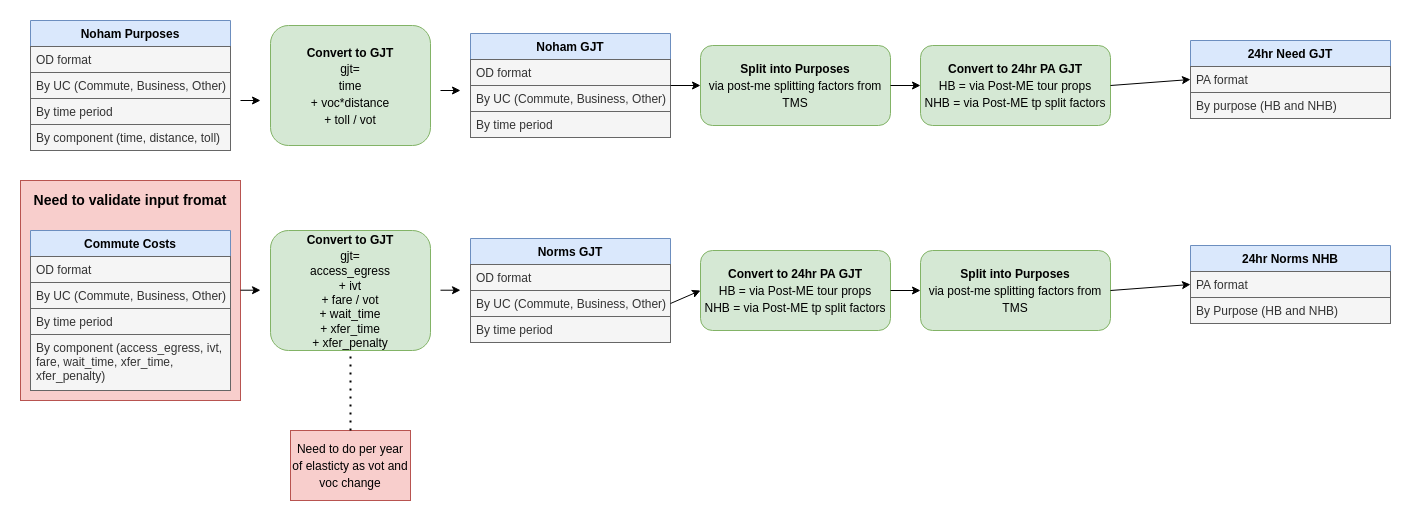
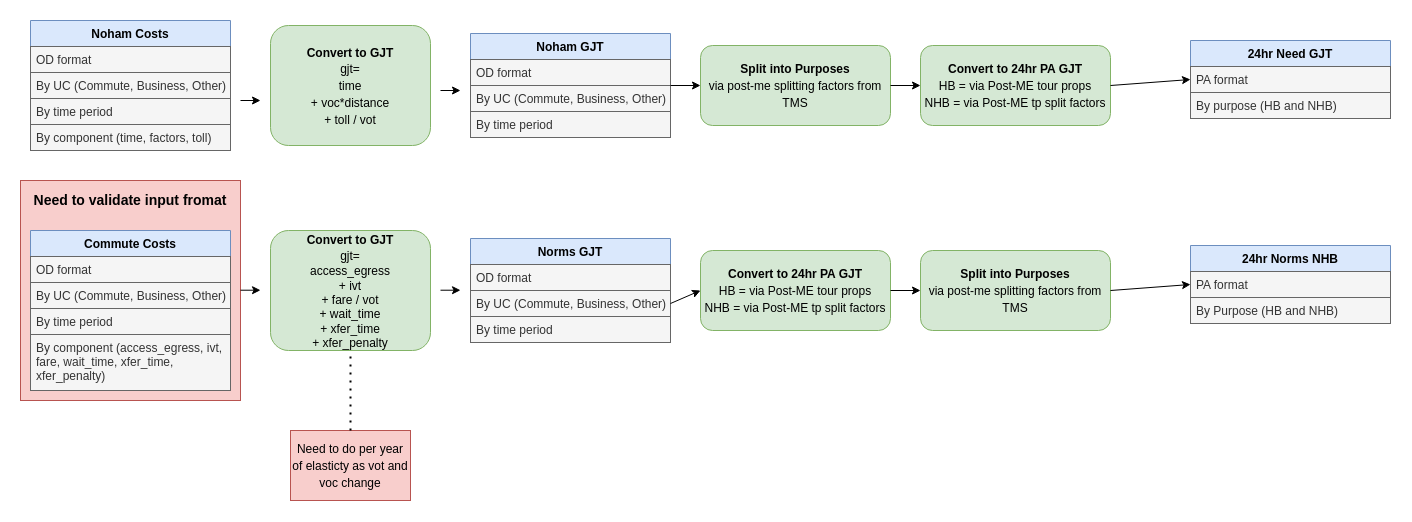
  <mxCell id="0" />
  <mxCell id="1" parent="0" />
  <mxCell id="2" value="" style="rounded=0;whiteSpace=wrap;html=1;fillColor=#f8cecc;strokeColor=#b85450;" vertex="1" parent="1"><mxGeometry x="20" y="180" width="220" height="220" as="geometry" /></mxCell>
- <mxCell id="3" value="Noham Purposes" style="swimlane;fontStyle=1;childLayout=stackLayout;horizontal=1;startSize=26;fillColor=#dae8fc;horizontalStack=0;resizeParent=1;resizeParentMax=0;resizeLast=0;collapsible=1;marginBottom=0;strokeColor=#6c8ebf;" vertex="1" parent="1"><mxGeometry x="30" y="20" width="200" height="130" as="geometry" /></mxCell>
+ <mxCell id="3" value="Noham Costs" style="swimlane;fontStyle=1;childLayout=stackLayout;horizontal=1;startSize=26;fillColor=#dae8fc;horizontalStack=0;resizeParent=1;resizeParentMax=0;resizeLast=0;collapsible=1;marginBottom=0;strokeColor=#6c8ebf;" vertex="1" parent="1"><mxGeometry x="30" y="20" width="200" height="130" as="geometry" /></mxCell>
  <mxCell id="4" value="OD format" style="text;strokeColor=#666666;fillColor=#f5f5f5;align=left;verticalAlign=top;spacingLeft=4;spacingRight=4;overflow=hidden;rotatable=0;points=[[0,0.5],[1,0.5]];portConstraint=eastwest;fontColor=#333333;" vertex="1" parent="3"><mxGeometry y="26" width="200" height="26" as="geometry" /></mxCell>
  <mxCell id="5" value="By UC (Commute, Business, Other)&#10;" style="text;strokeColor=#666666;fillColor=#f5f5f5;align=left;verticalAlign=top;spacingLeft=4;spacingRight=4;overflow=hidden;rotatable=0;points=[[0,0.5],[1,0.5]];portConstraint=eastwest;fontColor=#333333;" vertex="1" parent="3"><mxGeometry y="52" width="200" height="26" as="geometry" /></mxCell>
  <mxCell id="6" value="By time period" style="text;strokeColor=#666666;fillColor=#f5f5f5;align=left;verticalAlign=top;spacingLeft=4;spacingRight=4;overflow=hidden;rotatable=0;points=[[0,0.5],[1,0.5]];portConstraint=eastwest;fontColor=#333333;" vertex="1" parent="3"><mxGeometry y="78" width="200" height="26" as="geometry" /></mxCell>
- <mxCell id="7" value="By component (time, distance, toll)" style="text;strokeColor=#666666;fillColor=#f5f5f5;align=left;verticalAlign=top;spacingLeft=4;spacingRight=4;overflow=hidden;rotatable=0;points=[[0,0.5],[1,0.5]];portConstraint=eastwest;fontColor=#333333;" vertex="1" parent="3"><mxGeometry y="104" width="200" height="26" as="geometry" /></mxCell>
+ <mxCell id="7" value="By component (time, factors, toll)" style="text;strokeColor=#666666;fillColor=#f5f5f5;align=left;verticalAlign=top;spacingLeft=4;spacingRight=4;overflow=hidden;rotatable=0;points=[[0,0.5],[1,0.5]];portConstraint=eastwest;fontColor=#333333;" vertex="1" parent="3"><mxGeometry y="104" width="200" height="26" as="geometry" /></mxCell>
  <mxCell id="8" value="Commute Costs" style="swimlane;fontStyle=1;childLayout=stackLayout;horizontal=1;startSize=26;fillColor=#dae8fc;horizontalStack=0;resizeParent=1;resizeParentMax=0;resizeLast=0;collapsible=1;marginBottom=0;strokeColor=#6c8ebf;" vertex="1" parent="1"><mxGeometry x="30" y="230" width="200" height="160" as="geometry" /></mxCell>
  <mxCell id="9" value="OD format" style="text;strokeColor=#666666;fillColor=#f5f5f5;align=left;verticalAlign=top;spacingLeft=4;spacingRight=4;overflow=hidden;rotatable=0;points=[[0,0.5],[1,0.5]];portConstraint=eastwest;fontColor=#333333;" vertex="1" parent="8"><mxGeometry y="26" width="200" height="26" as="geometry" /></mxCell>
  <mxCell id="10" value="By UC (Commute, Business, Other)&#10;" style="text;strokeColor=#666666;fillColor=#f5f5f5;align=left;verticalAlign=top;spacingLeft=4;spacingRight=4;overflow=hidden;rotatable=0;points=[[0,0.5],[1,0.5]];portConstraint=eastwest;fontColor=#333333;" vertex="1" parent="8"><mxGeometry y="52" width="200" height="26" as="geometry" /></mxCell>
  <mxCell id="11" value="By time period" style="text;strokeColor=#666666;fillColor=#f5f5f5;align=left;verticalAlign=top;spacingLeft=4;spacingRight=4;overflow=hidden;rotatable=0;points=[[0,0.5],[1,0.5]];portConstraint=eastwest;fontColor=#333333;" vertex="1" parent="8"><mxGeometry y="78" width="200" height="26" as="geometry" /></mxCell>
  <mxCell id="12" value="By component (access_egress, ivt, &#10;fare, wait_time, xfer_time,&#10;xfer_penalty)" style="text;strokeColor=#666666;fillColor=#f5f5f5;align=left;verticalAlign=top;spacingLeft=4;spacingRight=4;overflow=hidden;rotatable=0;points=[[0,0.5],[1,0.5]];portConstraint=eastwest;fontColor=#333333;" vertex="1" parent="8"><mxGeometry y="104" width="200" height="56" as="geometry" /></mxCell>
  <mxCell id="13" value="Need to validate input fromat" style="text;html=1;strokeColor=none;fillColor=none;align=center;verticalAlign=middle;whiteSpace=wrap;rounded=0;fontStyle=1;fontSize=14;" vertex="1" parent="1"><mxGeometry x="30" y="190" width="200" height="20" as="geometry" /></mxCell>
  <mxCell id="14" value="&lt;font style=&quot;font-size: 12px&quot;&gt;&lt;span style=&quot;font-weight: bold&quot;&gt;Convert to GJT&lt;/span&gt;&lt;font style=&quot;font-weight: bold ; font-size: 12px&quot;&gt;&lt;br&gt;&lt;/font&gt;gjt=&lt;br&gt;time&lt;br&gt;+ voc*distance&lt;br&gt;+ toll / vot&lt;/font&gt;" style="rounded=1;whiteSpace=wrap;html=1;fontSize=14;align=center;fillColor=#d5e8d4;strokeColor=#82b366;" vertex="1" parent="1"><mxGeometry x="270" y="25" width="160" height="120" as="geometry" /></mxCell>
  <mxCell id="15" value="Noham GJT" style="swimlane;fontStyle=1;childLayout=stackLayout;horizontal=1;startSize=26;fillColor=#dae8fc;horizontalStack=0;resizeParent=1;resizeParentMax=0;resizeLast=0;collapsible=1;marginBottom=0;strokeColor=#6c8ebf;" vertex="1" parent="1"><mxGeometry x="470" y="33" width="200" height="104" as="geometry" /></mxCell>
  <mxCell id="16" value="OD format" style="text;strokeColor=#666666;fillColor=#f5f5f5;align=left;verticalAlign=top;spacingLeft=4;spacingRight=4;overflow=hidden;rotatable=0;points=[[0,0.5],[1,0.5]];portConstraint=eastwest;fontColor=#333333;" vertex="1" parent="15"><mxGeometry y="26" width="200" height="26" as="geometry" /></mxCell>
  <mxCell id="17" value="By UC (Commute, Business, Other)&#10;" style="text;strokeColor=#666666;fillColor=#f5f5f5;align=left;verticalAlign=top;spacingLeft=4;spacingRight=4;overflow=hidden;rotatable=0;points=[[0,0.5],[1,0.5]];portConstraint=eastwest;fontColor=#333333;" vertex="1" parent="15"><mxGeometry y="52" width="200" height="26" as="geometry" /></mxCell>
  <mxCell id="18" value="By time period" style="text;strokeColor=#666666;fillColor=#f5f5f5;align=left;verticalAlign=top;spacingLeft=4;spacingRight=4;overflow=hidden;rotatable=0;points=[[0,0.5],[1,0.5]];portConstraint=eastwest;fontColor=#333333;" vertex="1" parent="15"><mxGeometry y="78" width="200" height="26" as="geometry" /></mxCell>
  <mxCell id="19" value="&lt;font style=&quot;font-size: 12px&quot;&gt;&lt;span style=&quot;font-weight: bold&quot;&gt;Convert to GJT&lt;/span&gt;&lt;font style=&quot;font-weight: bold ; font-size: 12px&quot;&gt;&lt;br&gt;&lt;/font&gt;gjt=&lt;br&gt;&lt;/font&gt;&lt;div style=&quot;box-sizing: border-box ; font-size: 12px&quot;&gt;&lt;font style=&quot;font-size: 12px&quot;&gt;access_egress&lt;/font&gt;&lt;/div&gt;&lt;div style=&quot;box-sizing: border-box ; font-size: 12px&quot;&gt;&lt;font style=&quot;font-size: 12px&quot;&gt;+ ivt&lt;/font&gt;&lt;/div&gt;&lt;div style=&quot;box-sizing: border-box ; font-size: 12px&quot;&gt;&lt;font style=&quot;font-size: 12px&quot;&gt;+ fare / vot&lt;/font&gt;&lt;/div&gt;&lt;div style=&quot;box-sizing: border-box ; font-size: 12px&quot;&gt;&lt;font style=&quot;font-size: 12px&quot;&gt;+ wait_time&lt;/font&gt;&lt;/div&gt;&lt;div style=&quot;box-sizing: border-box ; font-size: 12px&quot;&gt;&lt;font style=&quot;font-size: 12px&quot;&gt;+ xfer_time&lt;/font&gt;&lt;/div&gt;&lt;div style=&quot;box-sizing: border-box ; font-size: 12px&quot;&gt;&lt;font style=&quot;font-size: 12px&quot;&gt;+ xfer_penalty&lt;/font&gt;&lt;/div&gt;" style="rounded=1;whiteSpace=wrap;html=1;fontSize=14;align=center;fillColor=#d5e8d4;strokeColor=#82b366;" vertex="1" parent="1"><mxGeometry x="270" y="230" width="160" height="120" as="geometry" /></mxCell>
  <mxCell id="20" value="Norms GJT" style="swimlane;fontStyle=1;childLayout=stackLayout;horizontal=1;startSize=26;fillColor=#dae8fc;horizontalStack=0;resizeParent=1;resizeParentMax=0;resizeLast=0;collapsible=1;marginBottom=0;strokeColor=#6c8ebf;" vertex="1" parent="1"><mxGeometry x="470" y="238" width="200" height="104" as="geometry" /></mxCell>
  <mxCell id="21" value="OD format" style="text;strokeColor=#666666;fillColor=#f5f5f5;align=left;verticalAlign=top;spacingLeft=4;spacingRight=4;overflow=hidden;rotatable=0;points=[[0,0.5],[1,0.5]];portConstraint=eastwest;fontColor=#333333;" vertex="1" parent="20"><mxGeometry y="26" width="200" height="26" as="geometry" /></mxCell>
  <mxCell id="22" value="By UC (Commute, Business, Other)&#10;" style="text;strokeColor=#666666;fillColor=#f5f5f5;align=left;verticalAlign=top;spacingLeft=4;spacingRight=4;overflow=hidden;rotatable=0;points=[[0,0.5],[1,0.5]];portConstraint=eastwest;fontColor=#333333;" vertex="1" parent="20"><mxGeometry y="52" width="200" height="26" as="geometry" /></mxCell>
  <mxCell id="23" value="By time period" style="text;strokeColor=#666666;fillColor=#f5f5f5;align=left;verticalAlign=top;spacingLeft=4;spacingRight=4;overflow=hidden;rotatable=0;points=[[0,0.5],[1,0.5]];portConstraint=eastwest;fontColor=#333333;" vertex="1" parent="20"><mxGeometry y="78" width="200" height="26" as="geometry" /></mxCell>
  <mxCell id="24" value="" style="endArrow=classic;html=1;fontSize=14;" edge="1" parent="1"><mxGeometry width="50" height="50" relative="1" as="geometry"><mxPoint x="240" y="100" as="sourcePoint" /><mxPoint x="260" y="100" as="targetPoint" /></mxGeometry></mxCell>
  <mxCell id="25" value="" style="endArrow=classic;html=1;fontSize=14;" edge="1" parent="1"><mxGeometry width="50" height="50" relative="1" as="geometry"><mxPoint x="240" y="289.71" as="sourcePoint" /><mxPoint x="260" y="289.71" as="targetPoint" /></mxGeometry></mxCell>
  <mxCell id="26" value="" style="endArrow=classic;html=1;fontSize=14;" edge="1" parent="1"><mxGeometry width="50" height="50" relative="1" as="geometry"><mxPoint x="440" y="90" as="sourcePoint" /><mxPoint x="460" y="90" as="targetPoint" /></mxGeometry></mxCell>
  <mxCell id="27" value="" style="endArrow=classic;html=1;fontSize=14;" edge="1" parent="1"><mxGeometry width="50" height="50" relative="1" as="geometry"><mxPoint x="440" y="289.71" as="sourcePoint" /><mxPoint x="460" y="289.71" as="targetPoint" /></mxGeometry></mxCell>
  <mxCell id="28" value="&lt;font style=&quot;font-size: 12px&quot;&gt;&lt;span style=&quot;font-weight: bold&quot;&gt;Convert to 24hr PA GJT&lt;/span&gt;&lt;font style=&quot;font-weight: bold ; font-size: 12px&quot;&gt;&lt;br&gt;&lt;/font&gt;HB = via Post-ME tour props&lt;br&gt;NHB = via Post-ME tp split factors&lt;br&gt;&lt;/font&gt;" style="rounded=1;whiteSpace=wrap;html=1;fontSize=14;align=center;fillColor=#d5e8d4;strokeColor=#82b366;" vertex="1" parent="1"><mxGeometry x="920" y="45" width="190" height="80" as="geometry" /></mxCell>
  <mxCell id="29" value="24hr Need GJT" style="swimlane;fontStyle=1;childLayout=stackLayout;horizontal=1;startSize=26;fillColor=#dae8fc;horizontalStack=0;resizeParent=1;resizeParentMax=0;resizeLast=0;collapsible=1;marginBottom=0;strokeColor=#6c8ebf;" vertex="1" parent="1"><mxGeometry x="1190" y="40" width="200" height="78" as="geometry" /></mxCell>
  <mxCell id="30" value="PA format" style="text;strokeColor=#666666;fillColor=#f5f5f5;align=left;verticalAlign=top;spacingLeft=4;spacingRight=4;overflow=hidden;rotatable=0;points=[[0,0.5],[1,0.5]];portConstraint=eastwest;fontColor=#333333;" vertex="1" parent="29"><mxGeometry y="26" width="200" height="26" as="geometry" /></mxCell>
  <mxCell id="31" value="By purpose (HB and NHB)" style="text;strokeColor=#666666;fillColor=#f5f5f5;align=left;verticalAlign=top;spacingLeft=4;spacingRight=4;overflow=hidden;rotatable=0;points=[[0,0.5],[1,0.5]];portConstraint=eastwest;fontColor=#333333;" vertex="1" parent="29"><mxGeometry y="52" width="200" height="26" as="geometry" /></mxCell>
  <mxCell id="32" value="24hr Norms NHB" style="swimlane;fontStyle=1;childLayout=stackLayout;horizontal=1;startSize=26;fillColor=#dae8fc;horizontalStack=0;resizeParent=1;resizeParentMax=0;resizeLast=0;collapsible=1;marginBottom=0;strokeColor=#6c8ebf;" vertex="1" parent="1"><mxGeometry x="1190" y="245" width="200" height="78" as="geometry" /></mxCell>
  <mxCell id="33" value="PA format" style="text;strokeColor=#666666;fillColor=#f5f5f5;align=left;verticalAlign=top;spacingLeft=4;spacingRight=4;overflow=hidden;rotatable=0;points=[[0,0.5],[1,0.5]];portConstraint=eastwest;fontColor=#333333;" vertex="1" parent="32"><mxGeometry y="26" width="200" height="26" as="geometry" /></mxCell>
  <mxCell id="34" value="By Purpose (HB and NHB)" style="text;strokeColor=#666666;fillColor=#f5f5f5;align=left;verticalAlign=top;spacingLeft=4;spacingRight=4;overflow=hidden;rotatable=0;points=[[0,0.5],[1,0.5]];portConstraint=eastwest;fontColor=#333333;" vertex="1" parent="32"><mxGeometry y="52" width="200" height="26" as="geometry" /></mxCell>
  <mxCell id="35" value="&lt;font style=&quot;font-size: 12px&quot;&gt;Need to do per year of elasticty as vot and voc change&lt;br&gt;&lt;/font&gt;" style="rounded=0;whiteSpace=wrap;html=1;fontSize=14;fillColor=#f8cecc;strokeColor=#b85450;" vertex="1" parent="1"><mxGeometry x="290" y="430" width="120" height="70" as="geometry" /></mxCell>
  <mxCell id="36" value="" style="endArrow=none;dashed=1;html=1;dashPattern=1 3;strokeWidth=2;fontSize=14;entryX=0.5;entryY=1;entryDx=0;entryDy=0;exitX=0.5;exitY=0;exitDx=0;exitDy=0;" edge="1" parent="1" source="35" target="19"><mxGeometry width="50" height="50" relative="1" as="geometry"><mxPoint x="840" y="400" as="sourcePoint" /><mxPoint x="840" y="240" as="targetPoint" /></mxGeometry></mxCell>
  <mxCell id="37" value="&lt;font style=&quot;font-size: 12px&quot;&gt;&lt;span style=&quot;font-weight: bold&quot;&gt;Split into Purposes&lt;/span&gt;&lt;font style=&quot;font-weight: bold ; font-size: 12px&quot;&gt;&lt;br&gt;&lt;/font&gt;via post-me splitting factors from TMS&lt;br&gt;&lt;/font&gt;" style="rounded=1;whiteSpace=wrap;html=1;fontSize=14;align=center;fillColor=#d5e8d4;strokeColor=#82b366;" vertex="1" parent="1"><mxGeometry x="700" y="45" width="190" height="80" as="geometry" /></mxCell>
  <mxCell id="38" value="" style="endArrow=classic;html=1;fontSize=14;exitX=1;exitY=0;exitDx=0;exitDy=0;entryX=0;entryY=0.5;entryDx=0;entryDy=0;exitPerimeter=0;" edge="1" parent="1" source="17" target="37"><mxGeometry width="50" height="50" relative="1" as="geometry"><mxPoint x="1000" y="-10" as="sourcePoint" /><mxPoint x="1030" y="-10" as="targetPoint" /></mxGeometry></mxCell>
  <mxCell id="39" value="" style="endArrow=classic;html=1;fontSize=14;exitX=1;exitY=0.5;exitDx=0;exitDy=0;entryX=0;entryY=0.5;entryDx=0;entryDy=0;" edge="1" parent="1" source="37" target="28"><mxGeometry width="50" height="50" relative="1" as="geometry"><mxPoint x="1000" y="-10" as="sourcePoint" /><mxPoint x="1020" y="-10" as="targetPoint" /></mxGeometry></mxCell>
  <mxCell id="40" value="" style="endArrow=classic;html=1;fontSize=14;exitX=1;exitY=0.5;exitDx=0;exitDy=0;entryX=0;entryY=0.5;entryDx=0;entryDy=0;" edge="1" parent="1" source="28" target="29"><mxGeometry width="50" height="50" relative="1" as="geometry"><mxPoint x="1010" y="0" as="sourcePoint" /><mxPoint x="1030" y="0" as="targetPoint" /></mxGeometry></mxCell>
  <mxCell id="41" value="&lt;font style=&quot;font-size: 12px&quot;&gt;&lt;span style=&quot;font-weight: bold&quot;&gt;Convert to 24hr PA GJT&lt;/span&gt;&lt;font style=&quot;font-weight: bold ; font-size: 12px&quot;&gt;&lt;br&gt;&lt;/font&gt;HB = via Post-ME tour props&lt;br&gt;NHB = via Post-ME tp split factors&lt;br&gt;&lt;/font&gt;" style="rounded=1;whiteSpace=wrap;html=1;fontSize=14;align=center;fillColor=#d5e8d4;strokeColor=#82b366;" vertex="1" parent="1"><mxGeometry x="700" y="250" width="190" height="80" as="geometry" /></mxCell>
  <mxCell id="42" value="&lt;font style=&quot;font-size: 12px&quot;&gt;&lt;span style=&quot;font-weight: bold&quot;&gt;Split into Purposes&lt;/span&gt;&lt;font style=&quot;font-weight: bold ; font-size: 12px&quot;&gt;&lt;br&gt;&lt;/font&gt;via post-me splitting factors from TMS&lt;br&gt;&lt;/font&gt;" style="rounded=1;whiteSpace=wrap;html=1;fontSize=14;align=center;fillColor=#d5e8d4;strokeColor=#82b366;" vertex="1" parent="1"><mxGeometry x="920" y="250" width="190" height="80" as="geometry" /></mxCell>
  <mxCell id="43" value="" style="endArrow=classic;html=1;fontSize=14;exitX=1;exitY=0.5;exitDx=0;exitDy=0;entryX=0;entryY=0.5;entryDx=0;entryDy=0;" edge="1" parent="1" source="41" target="42"><mxGeometry width="50" height="50" relative="1" as="geometry"><mxPoint x="1000" y="-10" as="sourcePoint" /><mxPoint x="1020" y="-10" as="targetPoint" /></mxGeometry></mxCell>
  <mxCell id="44" value="" style="endArrow=classic;html=1;fontSize=14;exitX=1;exitY=0.5;exitDx=0;exitDy=0;entryX=0;entryY=0.5;entryDx=0;entryDy=0;" edge="1" parent="1" source="42" target="33"><mxGeometry width="50" height="50" relative="1" as="geometry"><mxPoint x="1010" y="0" as="sourcePoint" /><mxPoint x="1030" y="0" as="targetPoint" /></mxGeometry></mxCell>
  <mxCell id="45" value="" style="endArrow=classic;html=1;fontSize=14;exitX=1;exitY=0.5;exitDx=0;exitDy=0;entryX=0;entryY=0.5;entryDx=0;entryDy=0;" edge="1" parent="1" source="22" target="41"><mxGeometry width="50" height="50" relative="1" as="geometry"><mxPoint x="1020" y="10" as="sourcePoint" /><mxPoint x="1040" y="10" as="targetPoint" /></mxGeometry></mxCell>
